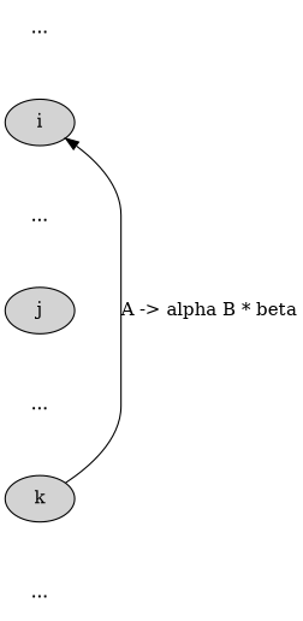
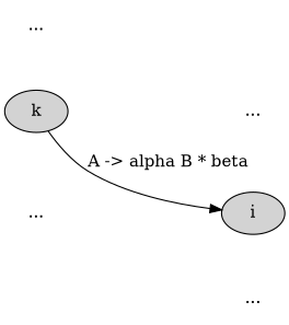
  digraph {
    rankdir=TB
    node [shape=plaintext]
    edge [style=invis weight=100]
    n1 [color=black fillcolor=lightgray label=i style=filled shape=""]
-   n2 [color=black fillcolor=lightgray label=j style=filled shape=""]
    n3 [color=black fillcolor=lightgray label=k style=filled shape=""]
    n4 [label="..."]
    n5 [label="..."]
    n6 [label="..."]
    n7 [label="..."]
    subgraph sub_1 {
      n1
-     n2
      n3
    }
    subgraph sub_2 {
      n1
-     n2
      n3
      n4
      n5
      n6
      n7
    }
    n1 -> n4
-   n2 -> n5
    n3 -> n1 [label="A -> alpha B * beta" style="" weight=""]
    n3 -> n6
-   n4 -> n2
    n5 -> n3
    n7 -> n1
  }
